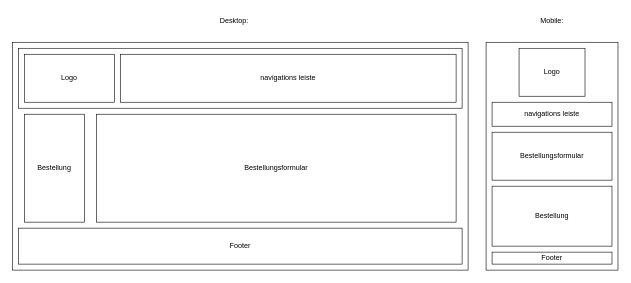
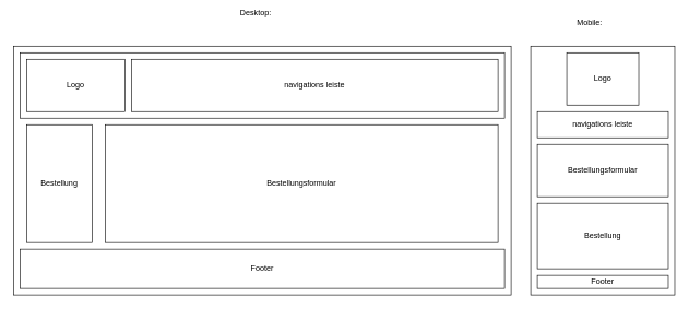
  <mxCell id="0" />
  <mxCell id="1" parent="0" />
  <mxCell id="2" value="" style="rounded=0;whiteSpace=wrap;html=1;" parent="1" vertex="1"><mxGeometry x="20" y="70" width="760" height="380" as="geometry" /></mxCell>
  <mxCell id="3" value="Footer" style="rounded=0;whiteSpace=wrap;html=1;" parent="1" vertex="1"><mxGeometry x="30" y="380" width="740" height="60" as="geometry" /></mxCell>
  <mxCell id="4" value="" style="rounded=0;whiteSpace=wrap;html=1;" parent="1" vertex="1"><mxGeometry x="30" y="80" width="740" height="100" as="geometry" /></mxCell>
  <mxCell id="5" value="navigations leiste" style="rounded=0;whiteSpace=wrap;html=1;" parent="1" vertex="1"><mxGeometry x="200" y="90" width="560" height="80" as="geometry" /></mxCell>
  <mxCell id="6" value="" style="rounded=0;whiteSpace=wrap;html=1;" parent="1" vertex="1"><mxGeometry x="810" y="70" width="220" height="380" as="geometry" /></mxCell>
  <mxCell id="7" value="Logo" style="rounded=0;whiteSpace=wrap;html=1;" parent="1" vertex="1"><mxGeometry x="40" y="90" width="150" height="80" as="geometry" /></mxCell>
  <mxCell id="8" value="Logo" style="rounded=0;whiteSpace=wrap;html=1;" parent="1" vertex="1"><mxGeometry x="865" y="80" width="110" height="80" as="geometry" /></mxCell>
  <mxCell id="9" value="navigations leiste" style="rounded=0;whiteSpace=wrap;html=1;" parent="1" vertex="1"><mxGeometry x="820" y="170" width="200" height="40" as="geometry" /></mxCell>
  <mxCell id="10" value="Bestellung" style="rounded=0;whiteSpace=wrap;html=1;" parent="1" vertex="1"><mxGeometry x="820" y="310" width="200" height="100" as="geometry" /></mxCell>
  <mxCell id="11" value="Footer" style="rounded=0;whiteSpace=wrap;html=1;" parent="1" vertex="1"><mxGeometry x="820" y="420" width="200" height="20" as="geometry" /></mxCell>
  <mxCell id="12" value="Bestellungsformular" style="rounded=0;whiteSpace=wrap;html=1;" parent="1" vertex="1"><mxGeometry x="820" y="220" width="200" height="80" as="geometry" /></mxCell>
- <mxCell id="13" value="&lt;div&gt;Desktop:&lt;/div&gt;" style="text;html=1;strokeColor=none;fillColor=none;align=center;verticalAlign=middle;whiteSpace=wrap;rounded=0;" parent="1" vertex="1"><mxGeometry x="360" y="20" width="60" height="30" as="geometry" /></mxCell>
- <mxCell id="14" value="&lt;div&gt;Mobile:&lt;/div&gt;" style="text;html=1;strokeColor=none;fillColor=none;align=center;verticalAlign=middle;whiteSpace=wrap;rounded=0;" parent="1" vertex="1"><mxGeometry x="890" y="20" width="60" height="30" as="geometry" /></mxCell>
+ <mxCell id="13" value="&lt;div&gt;Desktop:&lt;/div&gt;" style="text;html=1;strokeColor=none;fillColor=none;align=center;verticalAlign=middle;whiteSpace=wrap;rounded=0;" parent="1" vertex="1"><mxGeometry x="360" y="5" width="60" height="30" as="geometry" /></mxCell>
+ <mxCell id="14" value="&lt;div&gt;Mobile:&lt;/div&gt;" style="text;html=1;strokeColor=none;fillColor=none;align=center;verticalAlign=middle;whiteSpace=wrap;rounded=0;" parent="1" vertex="1"><mxGeometry x="870" y="20" width="60" height="30" as="geometry" /></mxCell>
  <mxCell id="15" value="&lt;div&gt;Bestellung&lt;/div&gt;" style="rounded=0;whiteSpace=wrap;html=1;" vertex="1" parent="1"><mxGeometry x="40" y="190" width="100" height="180" as="geometry" /></mxCell>
  <mxCell id="16" value="Bestellungsformular" style="rounded=0;whiteSpace=wrap;html=1;" vertex="1" parent="1"><mxGeometry x="160" y="190" width="600" height="180" as="geometry" /></mxCell>
